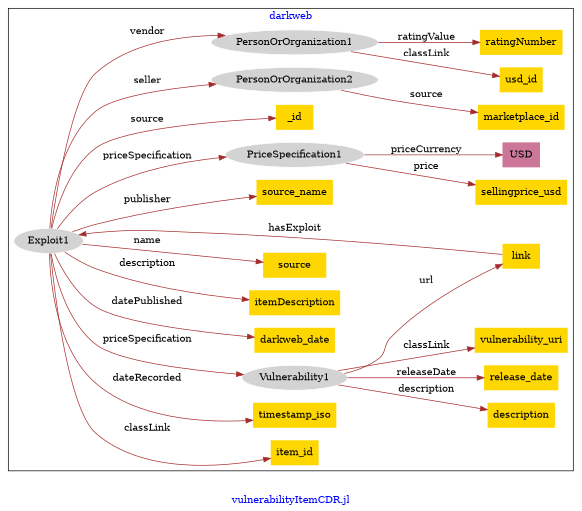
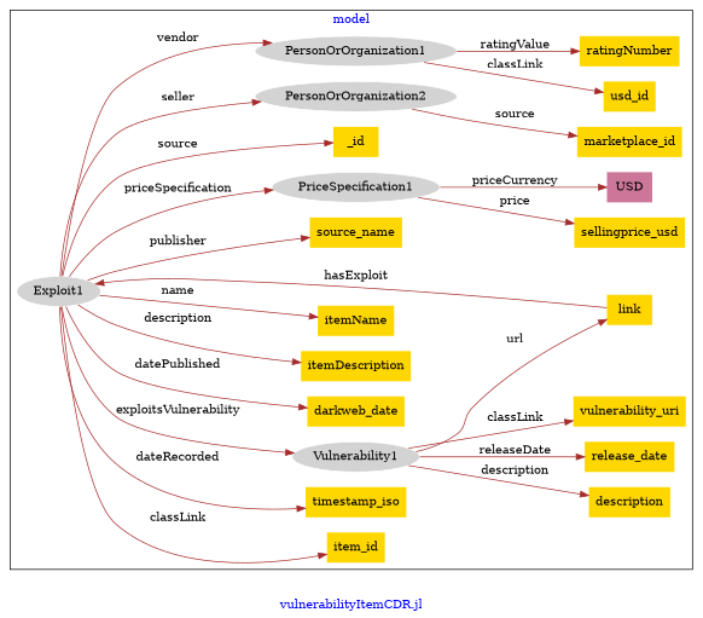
  digraph {
    fontcolor=blue
    label="vulnerabilityItemCDR.jl"
    rankdir=LR
    remincross=true
    node [fillcolor=gold style=filled shape=plaintext]
    edge [color=brown fontcolor=black]
    n1 [color=white fillcolor=lightgray label=Exploit1 shape=""]
    n2 [label=item_id]
    n3 [label=timestamp_iso]
    n4 [color=white fillcolor=lightgray label=Vulnerability1 shape=""]
    n5 [label=darkweb_date]
    n6 [label=itemDescription]
-   n7 [label=source]
+   n7 [label=itemName]
    n8 [color=white fillcolor=lightgray label=PriceSpecification1 shape=""]
    n9 [label=source_name]
    n10 [color=white fillcolor=lightgray label=PersonOrOrganization2 shape=""]
    n11 [label=_id]
    n12 [color=white fillcolor=lightgray label=PersonOrOrganization1 shape=""]
    n13 [label=usd_id]
    n14 [label=ratingNumber]
    n15 [label=marketplace_id]
    n16 [label=vulnerability_uri]
    n17 [label=description]
    n18 [label=release_date]
    n19 [label=link]
    n20 [label=sellingprice_usd]
    n21 [fillcolor="#CC7799" label=USD]
    subgraph cluster_1 {
-     label=darkweb
+     label=model
      n1
      n2
      n3
      n4
      n5
      n6
      n7
      n8
      n9
      n10
      n11
      n12
      n13
      n14
      n15
      n16
      n17
      n18
      n19
      n20
      n21
    }
    n1 -> n2 [label=classLink]
    n1 -> n3 [label=dateRecorded]
-   n1 -> n4 [label=priceSpecification]
+   n1 -> n4 [label=exploitsVulnerability]
    n1 -> n5 [label=datePublished]
    n1 -> n6 [label=description]
    n1 -> n7 [label=name]
    n1 -> n8 [label=priceSpecification]
    n1 -> n9 [label=publisher]
    n1 -> n10 [label=seller]
    n1 -> n11 [label=source]
    n1 -> n12 [label=vendor]
    n4 -> n16 [label=classLink]
    n4 -> n17 [label=description]
    n4 -> n18 [label=releaseDate]
    n4 -> n19 [label=url]
    n8 -> n20 [label=price]
    n8 -> n21 [label=priceCurrency]
    n10 -> n15 [label=source]
    n12 -> n13 [label=classLink]
    n12 -> n14 [label=ratingValue]
    n19 -> n1 [label=hasExploit]
  }
